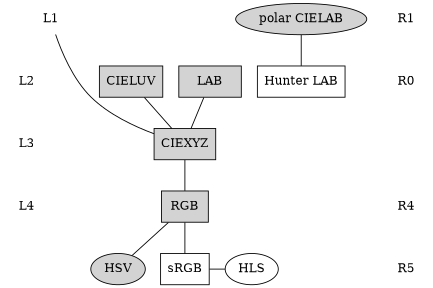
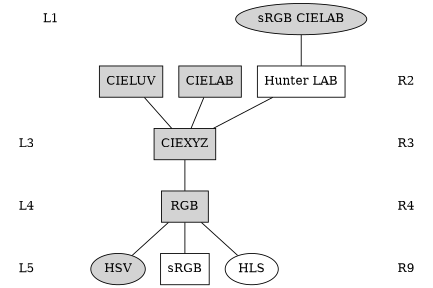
  graph {
    node [color=white]
    L1
-   n2 [label="polar CIELAB" shape=ellipse style=filled color=""]
-   R1
-   L2
+   n2 [label="sRGB CIELAB" shape=ellipse style=filled color=""]
    n5 [label=CIELUV shape=box style=filled color=""]
-   n6 [label=LAB shape=box style=filled color=""]
+   n6 [label=CIELAB shape=box style=filled color=""]
    n7 [label="Hunter LAB" shape=box color=""]
-   R2 [label=R0]
+   R2
    L3
    n10 [label=CIEXYZ shape=box style=filled color=""]
+   R3
    L4
    n13 [label=RGB shape=box style=filled color=""]
    R4
+   L5
    n16 [label=HSV shape=ellipse style=filled color=""]
    n17 [label=HLS shape=ellipse color=""]
    n18 [label=sRGB shape=box color=""]
-   R5
+   R5 [label=R9]
    subgraph sub_1 {
      rank=min
      L1
      n2
-     R1
    }
    subgraph sub_2 {
      rank=same
-     L2
      n5
      n6
      n7
      R2
    }
    subgraph sub_3 {
      rank=same
      L3
      n10
+     R3
    }
    subgraph sub_4 {
      rank=same
      L4
      n13
      R4
    }
    subgraph sub_5 {
      rank=max
+     L5
      n16
      n17
      n18
      R5
    }
-   L1 -- L2 [color=white]
-   R1 -- R2 [color=white]
-   L2 -- L3 [color=white]
    n7 -- n2
+   R2 -- R3 [color=white]
    L3 -- L4 [color=white]
    n10 -- n5
    n10 -- n6
-   n10 -- L1
+   n10 -- n7
    n10 -- n13
+   R3 -- R4 [color=white]
+   L4 -- L5 [color=white]
    n13 -- n16
-   n18 -- n17
+   n13 -- n17
    n13 -- n18
    R4 -- R5 [color=white]
  }
